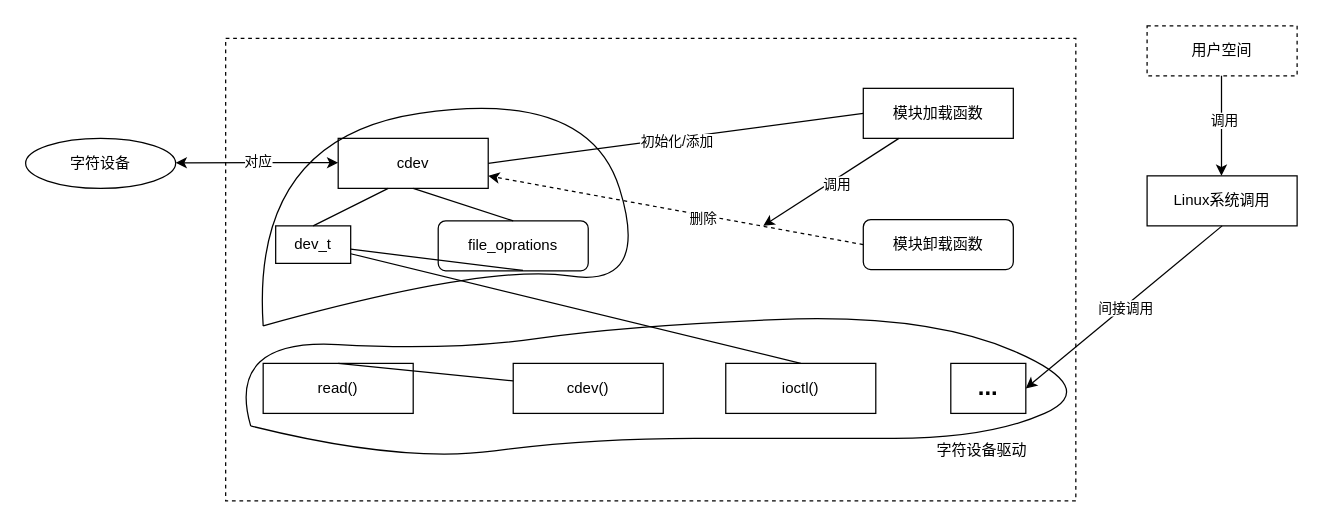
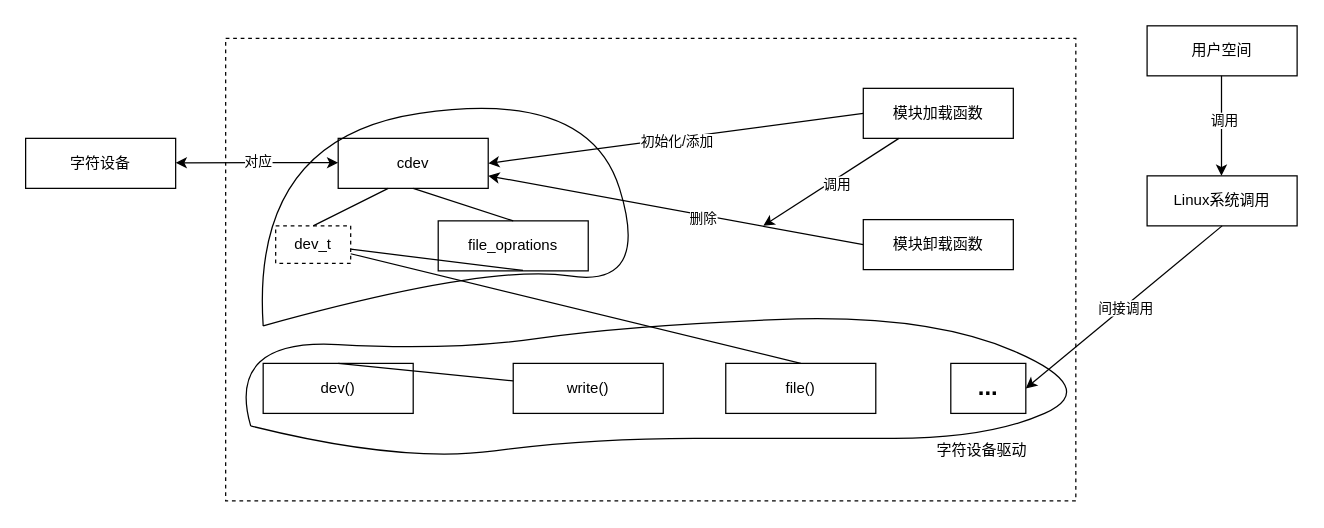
  <mxCell id="0" />
  <mxCell id="1" parent="0" />
  <mxCell id="2" value="" style="rounded=0;whiteSpace=wrap;html=1;dashed=1;" vertex="1" parent="1"><mxGeometry x="180" y="30" width="680" height="370" as="geometry" /></mxCell>
  <mxCell id="3" value="cdev" style="rounded=0;whiteSpace=wrap;html=1;" vertex="1" parent="1"><mxGeometry x="270" y="110" width="120" height="40" as="geometry" /></mxCell>
- <mxCell id="4" value="dev_t" style="rounded=0;whiteSpace=wrap;html=1;" vertex="1" parent="1"><mxGeometry x="220" y="180" width="60" height="30" as="geometry" /></mxCell>
- <mxCell id="5" value="file_oprations" style="whiteSpace=wrap;html=1;rounded=1;" vertex="1" parent="1"><mxGeometry x="350" y="176" width="120" height="40" as="geometry" /></mxCell>
- <mxCell id="6" value="cdev()" style="rounded=0;whiteSpace=wrap;html=1;" vertex="1" parent="1"><mxGeometry x="410" y="290" width="120" height="40" as="geometry" /></mxCell>
- <mxCell id="7" value="read()" style="rounded=0;whiteSpace=wrap;html=1;" vertex="1" parent="1"><mxGeometry x="210" y="290" width="120" height="40" as="geometry" /></mxCell>
- <mxCell id="8" value="ioctl()" style="rounded=0;whiteSpace=wrap;html=1;" vertex="1" parent="1"><mxGeometry x="580" y="290" width="120" height="40" as="geometry" /></mxCell>
+ <mxCell id="4" value="dev_t" style="rounded=0;whiteSpace=wrap;html=1;dashed=1;" vertex="1" parent="1"><mxGeometry x="220" y="180" width="60" height="30" as="geometry" /></mxCell>
+ <mxCell id="5" value="file_oprations" style="rounded=0;whiteSpace=wrap;html=1;" vertex="1" parent="1"><mxGeometry x="350" y="176" width="120" height="40" as="geometry" /></mxCell>
+ <mxCell id="6" value="write()" style="rounded=0;whiteSpace=wrap;html=1;" vertex="1" parent="1"><mxGeometry x="410" y="290" width="120" height="40" as="geometry" /></mxCell>
+ <mxCell id="7" value="dev()" style="rounded=0;whiteSpace=wrap;html=1;" vertex="1" parent="1"><mxGeometry x="210" y="290" width="120" height="40" as="geometry" /></mxCell>
+ <mxCell id="8" value="file()" style="rounded=0;whiteSpace=wrap;html=1;" vertex="1" parent="1"><mxGeometry x="580" y="290" width="120" height="40" as="geometry" /></mxCell>
  <mxCell id="9" value="&lt;b&gt;&lt;font style=&quot;font-size: 19px;&quot;&gt;...&lt;/font&gt;&lt;/b&gt;" style="rounded=0;whiteSpace=wrap;html=1;" vertex="1" parent="1"><mxGeometry x="760" y="290" width="60" height="40" as="geometry" /></mxCell>
- <mxCell id="10" value="模块卸载函数" style="whiteSpace=wrap;html=1;rounded=1;" vertex="1" parent="1"><mxGeometry x="690" y="175" width="120" height="40" as="geometry" /></mxCell>
+ <mxCell id="10" value="模块卸载函数" style="rounded=0;whiteSpace=wrap;html=1;" vertex="1" parent="1"><mxGeometry x="690" y="175" width="120" height="40" as="geometry" /></mxCell>
  <mxCell id="11" value="模块加载函数" style="rounded=0;whiteSpace=wrap;html=1;" vertex="1" parent="1"><mxGeometry x="690" y="70" width="120" height="40" as="geometry" /></mxCell>
- <mxCell id="12" value="用户空间" style="rounded=0;whiteSpace=wrap;html=1;dashed=1;" vertex="1" parent="1"><mxGeometry x="917" y="20" width="120" height="40" as="geometry" /></mxCell>
+ <mxCell id="12" value="用户空间" style="rounded=0;whiteSpace=wrap;html=1;" vertex="1" parent="1"><mxGeometry x="917" y="20" width="120" height="40" as="geometry" /></mxCell>
  <mxCell id="13" value="Linux系统调用" style="rounded=0;whiteSpace=wrap;html=1;" vertex="1" parent="1"><mxGeometry x="917" y="140" width="120" height="40" as="geometry" /></mxCell>
- <mxCell id="14" value="字符设备" style="ellipse;whiteSpace=wrap;html=1;" vertex="1" parent="1"><mxGeometry x="20" y="110" width="120" height="40" as="geometry" /></mxCell>
+ <mxCell id="14" value="字符设备" style="rounded=0;whiteSpace=wrap;html=1;" vertex="1" parent="1"><mxGeometry x="20" y="110" width="120" height="40" as="geometry" /></mxCell>
  <mxCell id="15" value="" style="endArrow=classic;startArrow=classic;html=1;rounded=0;entryX=0;entryY=0.75;entryDx=0;entryDy=0;exitX=1;exitY=0.488;exitDx=0;exitDy=0;exitPerimeter=0;" edge="1" parent="1" source="14"><mxGeometry width="50" height="50" relative="1" as="geometry"><mxPoint x="150" y="129.5" as="sourcePoint" /><mxPoint x="270" y="129.5" as="targetPoint" /><Array as="points"><mxPoint x="260" y="129.5" /></Array></mxGeometry></mxCell>
  <mxCell id="16" value="对应" style="edgeLabel;html=1;align=center;verticalAlign=middle;resizable=0;points=[];" vertex="1" connectable="0" parent="15"><mxGeometry x="0.018" y="1" relative="1" as="geometry"><mxPoint as="offset" /></mxGeometry></mxCell>
  <mxCell id="17" value="" style="endArrow=classic;html=1;rounded=0;entryX=0.64;entryY=-0.01;entryDx=0;entryDy=0;entryPerimeter=0;exitX=0.496;exitY=1;exitDx=0;exitDy=0;exitPerimeter=0;" edge="1" parent="1" source="12"><mxGeometry width="50" height="50" relative="1" as="geometry"><mxPoint x="976.5" y="67.2" as="sourcePoint" /><mxPoint x="976.5" y="140" as="targetPoint" /></mxGeometry></mxCell>
  <mxCell id="18" value="调用" style="edgeLabel;html=1;align=center;verticalAlign=middle;resizable=0;points=[];" vertex="1" connectable="0" parent="17"><mxGeometry x="-0.125" y="2" relative="1" as="geometry"><mxPoint as="offset" /></mxGeometry></mxCell>
  <mxCell id="19" value="" style="endArrow=classic;html=1;rounded=0;entryX=1;entryY=0.5;entryDx=0;entryDy=0;exitX=0.496;exitY=1;exitDx=0;exitDy=0;exitPerimeter=0;" edge="1" parent="1" target="9"><mxGeometry width="50" height="50" relative="1" as="geometry"><mxPoint x="977" y="180" as="sourcePoint" /><mxPoint x="976.5" y="260" as="targetPoint" /></mxGeometry></mxCell>
  <mxCell id="20" value="间接调用" style="edgeLabel;html=1;align=center;verticalAlign=middle;resizable=0;points=[];" vertex="1" connectable="0" parent="19"><mxGeometry x="-0.005" relative="1" as="geometry"><mxPoint y="1" as="offset" /></mxGeometry></mxCell>
- <mxCell id="21" value="" style="endArrow=none;html=1;rounded=0;exitX=0;exitY=0.5;exitDx=0;exitDy=0;entryX=1;entryY=0.5;entryDx=0;entryDy=0;" edge="1" parent="1" source="11" target="3"><mxGeometry width="50" height="50" relative="1" as="geometry"><mxPoint x="480" y="220" as="sourcePoint" /><mxPoint x="530" y="170" as="targetPoint" /></mxGeometry></mxCell>
+ <mxCell id="21" value="" style="endArrow=classic;html=1;rounded=0;exitX=0;exitY=0.5;exitDx=0;exitDy=0;entryX=1;entryY=0.5;entryDx=0;entryDy=0;" edge="1" parent="1" source="11" target="3"><mxGeometry width="50" height="50" relative="1" as="geometry"><mxPoint x="480" y="220" as="sourcePoint" /><mxPoint x="530" y="170" as="targetPoint" /></mxGeometry></mxCell>
  <mxCell id="22" value="初始化/添加" style="edgeLabel;html=1;align=center;verticalAlign=middle;resizable=0;points=[];" vertex="1" connectable="0" parent="21"><mxGeometry x="-0.005" y="3" relative="1" as="geometry"><mxPoint as="offset" /></mxGeometry></mxCell>
  <mxCell id="23" value="" style="endArrow=classic;html=1;rounded=0;exitX=0.496;exitY=1;exitDx=0;exitDy=0;exitPerimeter=0;" edge="1" parent="1"><mxGeometry width="50" height="50" relative="1" as="geometry"><mxPoint x="718.5" y="110" as="sourcePoint" /><mxPoint x="610" y="180" as="targetPoint" /></mxGeometry></mxCell>
  <mxCell id="24" value="调用" style="edgeLabel;html=1;align=center;verticalAlign=middle;resizable=0;points=[];" vertex="1" connectable="0" parent="23"><mxGeometry x="-0.045" y="4" relative="1" as="geometry"><mxPoint as="offset" /></mxGeometry></mxCell>
- <mxCell id="25" value="" style="endArrow=classic;html=1;rounded=0;entryX=1;entryY=0.75;entryDx=0;entryDy=0;exitX=0;exitY=0.5;exitDx=0;exitDy=0;dashed=1;" edge="1" parent="1" source="10" target="3"><mxGeometry width="50" height="50" relative="1" as="geometry"><mxPoint x="690" y="180" as="sourcePoint" /><mxPoint x="533" y="310" as="targetPoint" /></mxGeometry></mxCell>
+ <mxCell id="25" value="" style="endArrow=classic;html=1;rounded=0;entryX=1;entryY=0.75;entryDx=0;entryDy=0;exitX=0;exitY=0.5;exitDx=0;exitDy=0;" edge="1" parent="1" source="10" target="3"><mxGeometry width="50" height="50" relative="1" as="geometry"><mxPoint x="690" y="180" as="sourcePoint" /><mxPoint x="533" y="310" as="targetPoint" /></mxGeometry></mxCell>
  <mxCell id="26" value="删除" style="edgeLabel;html=1;align=center;verticalAlign=middle;resizable=0;points=[];" vertex="1" connectable="0" parent="25"><mxGeometry x="-0.15" y="2" relative="1" as="geometry"><mxPoint as="offset" /></mxGeometry></mxCell>
  <mxCell id="27" value="" style="endArrow=none;html=1;rounded=0;exitX=0.5;exitY=0;exitDx=0;exitDy=0;" edge="1" parent="1" source="8" target="4"><mxGeometry width="50" height="50" relative="1" as="geometry"><mxPoint x="480" y="220" as="sourcePoint" /><mxPoint x="530" y="170" as="targetPoint" /></mxGeometry></mxCell>
  <mxCell id="28" value="" style="endArrow=none;html=1;rounded=0;exitX=0.5;exitY=0;exitDx=0;exitDy=0;" edge="1" parent="1" source="4"><mxGeometry width="50" height="50" relative="1" as="geometry"><mxPoint x="260" y="200" as="sourcePoint" /><mxPoint x="310" y="150" as="targetPoint" /></mxGeometry></mxCell>
  <mxCell id="29" value="" style="endArrow=none;html=1;rounded=0;exitX=0.5;exitY=0;exitDx=0;exitDy=0;" edge="1" parent="1" source="5"><mxGeometry width="50" height="50" relative="1" as="geometry"><mxPoint x="410" y="180" as="sourcePoint" /><mxPoint x="330" y="150" as="targetPoint" /></mxGeometry></mxCell>
  <mxCell id="30" value="" style="endArrow=none;html=1;rounded=0;exitX=0.5;exitY=0;exitDx=0;exitDy=0;" edge="1" parent="1" source="7" target="6"><mxGeometry width="50" height="50" relative="1" as="geometry"><mxPoint x="330" y="250" as="sourcePoint" /><mxPoint x="390" y="220" as="targetPoint" /></mxGeometry></mxCell>
  <mxCell id="31" value="" style="endArrow=none;html=1;rounded=0;exitX=0.565;exitY=0.99;exitDx=0;exitDy=0;exitPerimeter=0;" edge="1" parent="1" source="5" target="4"><mxGeometry width="50" height="50" relative="1" as="geometry"><mxPoint x="400" y="270" as="sourcePoint" /><mxPoint x="460" y="240" as="targetPoint" /></mxGeometry></mxCell>
  <mxCell id="32" value="字符设备驱动" style="rounded=0;whiteSpace=wrap;html=1;strokeColor=none;" vertex="1" parent="1"><mxGeometry x="725" y="340" width="120" height="40" as="geometry" /></mxCell>
  <mxCell id="33" value="" style="curved=1;endArrow=none;html=1;rounded=0;strokeColor=default;startArrow=none;startFill=0;endFill=0;" edge="1" parent="1"><mxGeometry width="50" height="50" relative="1" as="geometry"><mxPoint x="210" y="260" as="sourcePoint" /><mxPoint x="210" y="260" as="targetPoint" /><Array as="points"><mxPoint x="390" y="210" /><mxPoint x="520" y="230" /><mxPoint x="470" y="70" /><mxPoint x="200" y="110" /></Array></mxGeometry></mxCell>
  <mxCell id="34" value="" style="curved=1;endArrow=none;html=1;rounded=0;strokeColor=default;startArrow=none;startFill=0;endFill=0;" edge="1" parent="1"><mxGeometry width="50" height="50" relative="1" as="geometry"><mxPoint x="200" y="340" as="sourcePoint" /><mxPoint x="200" y="340" as="targetPoint" /><Array as="points"><mxPoint x="320" y="370" /><mxPoint x="470" y="350" /><mxPoint x="640" y="350" /><mxPoint x="790" y="350" /><mxPoint x="880" y="310" /><mxPoint x="740" y="250" /><mxPoint x="500" y="260" /><mxPoint x="360" y="280" /><mxPoint x="180" y="270" /></Array></mxGeometry></mxCell>
